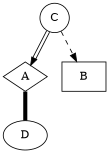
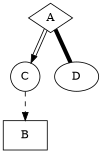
  digraph {
    A [shape=diamond]
    C [shape=circle]
    D
    B [shape=box]
-   C -> A [color="black:invis:black"]
+   A -> C [color="black:invis:black"]
    A -> D [arrowhead=none penwidth=5]
    C -> B [style=dashed]
  }
